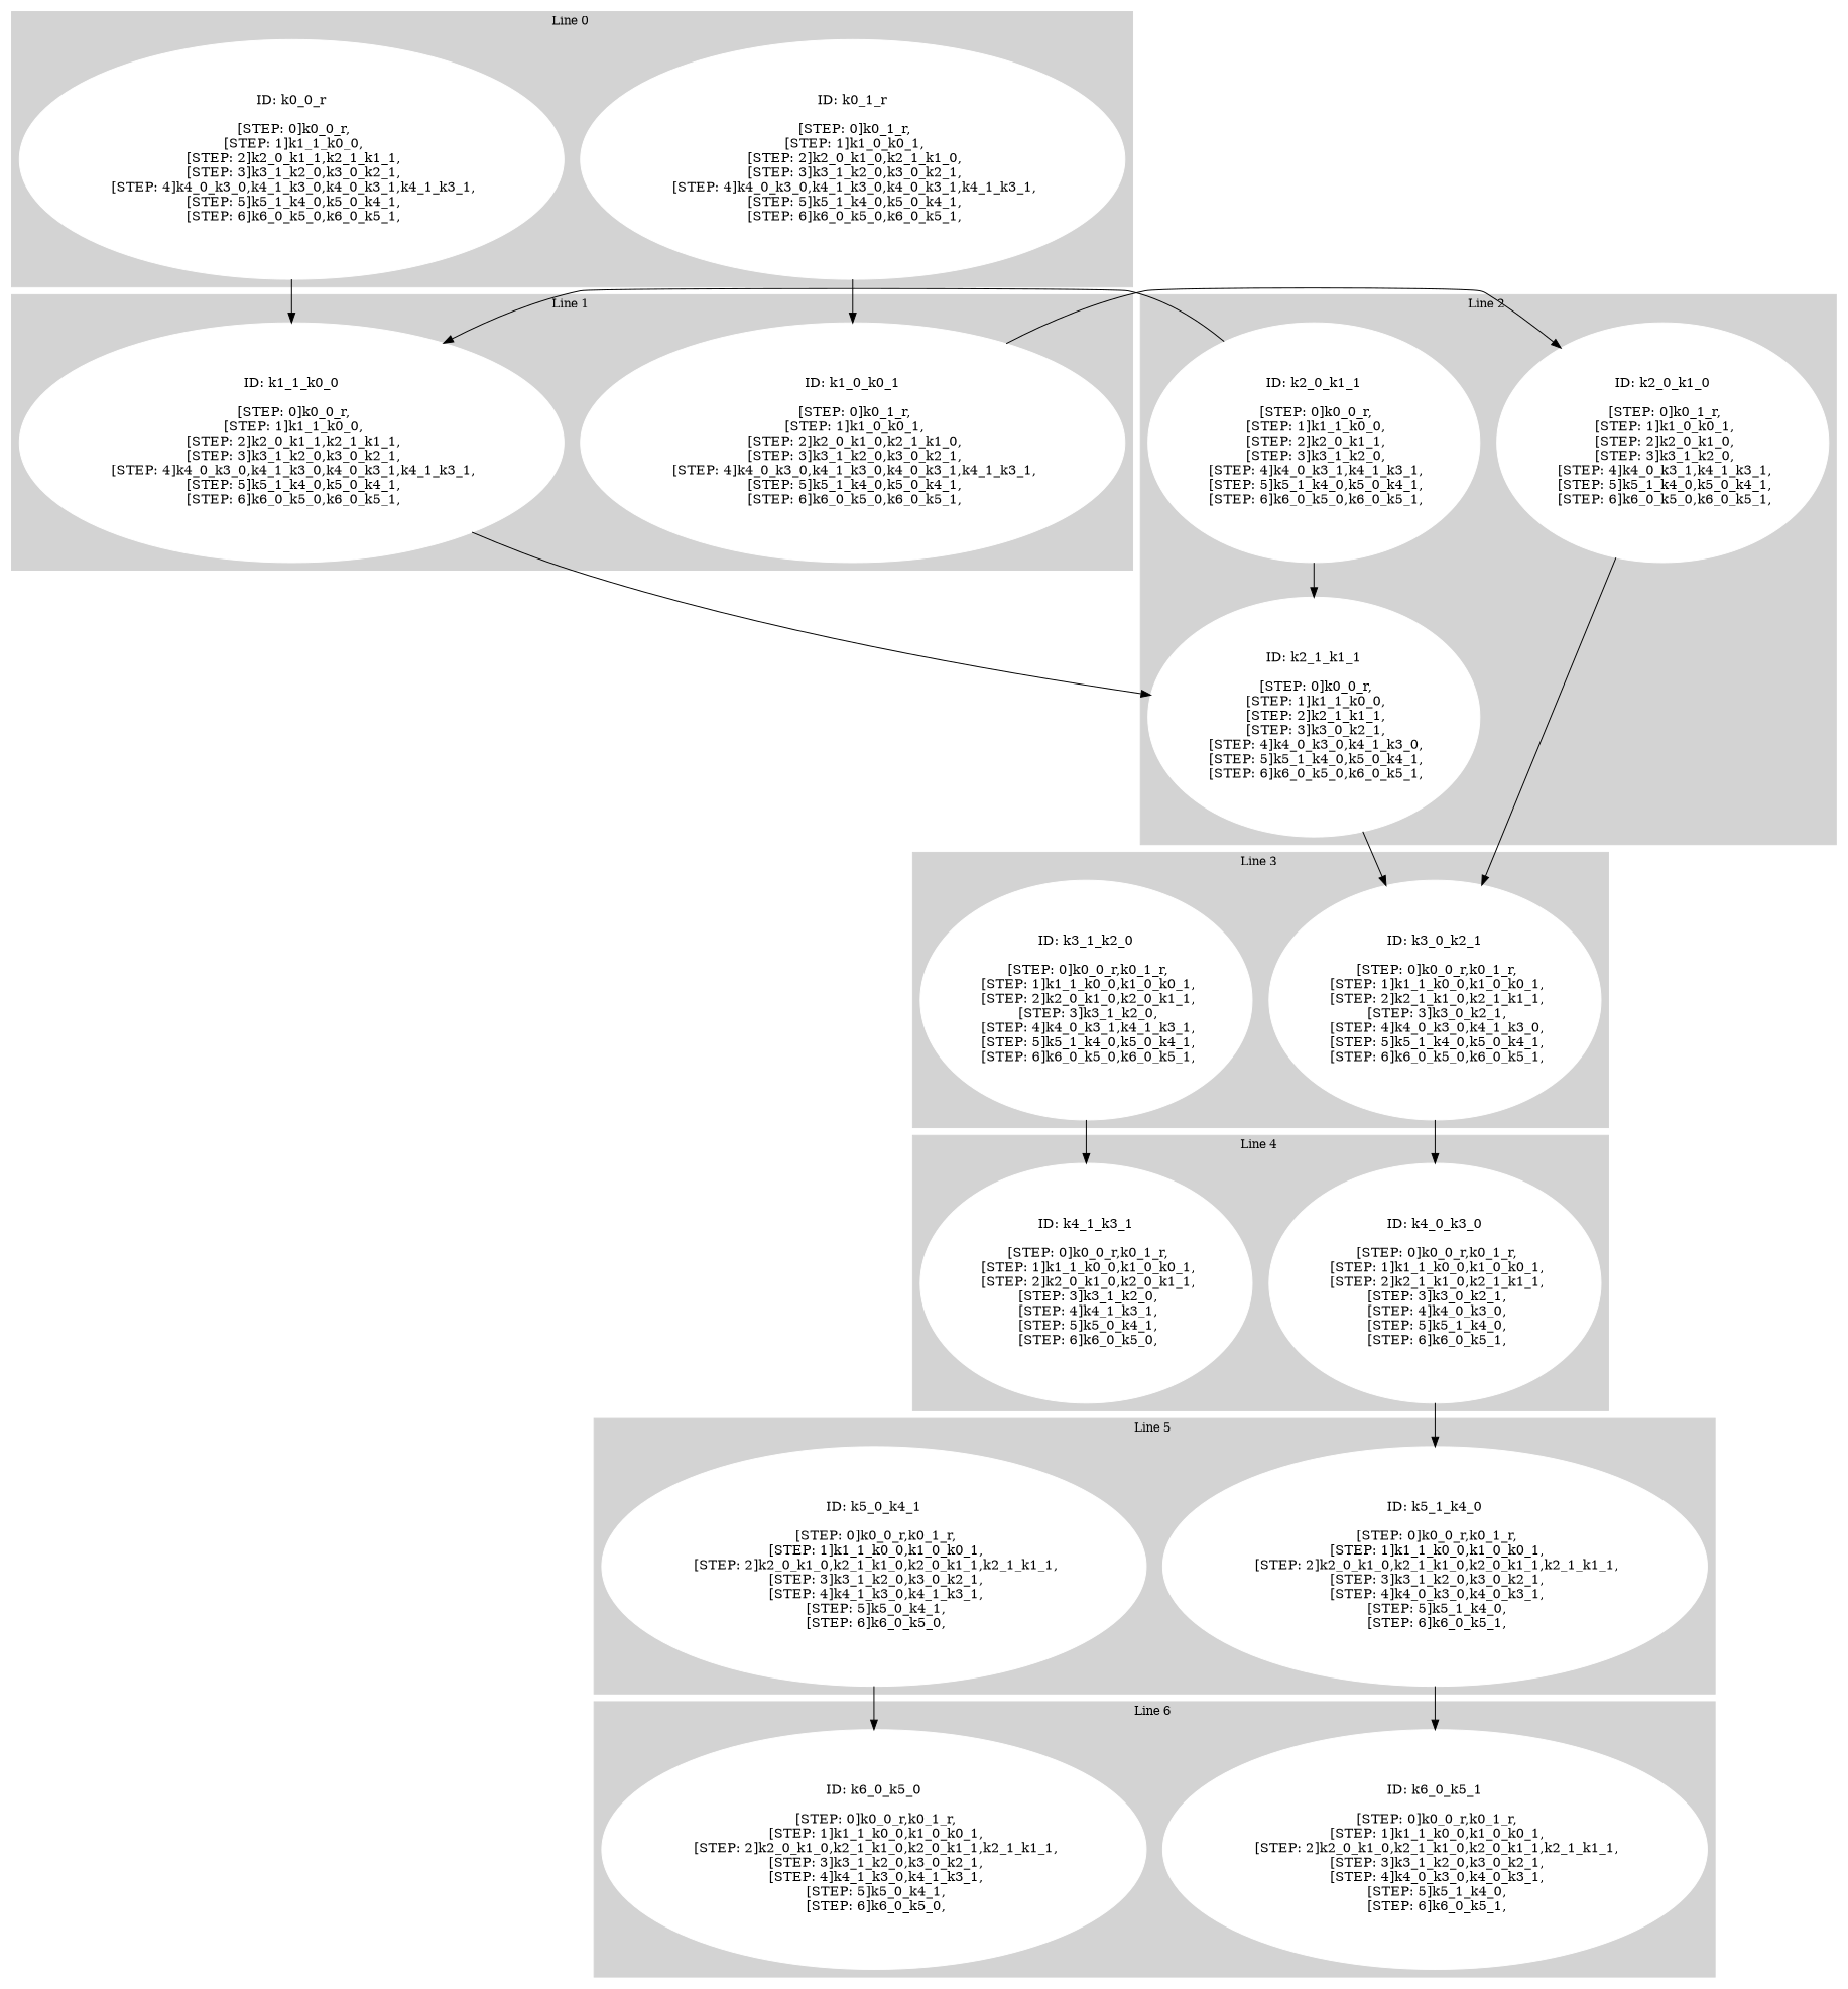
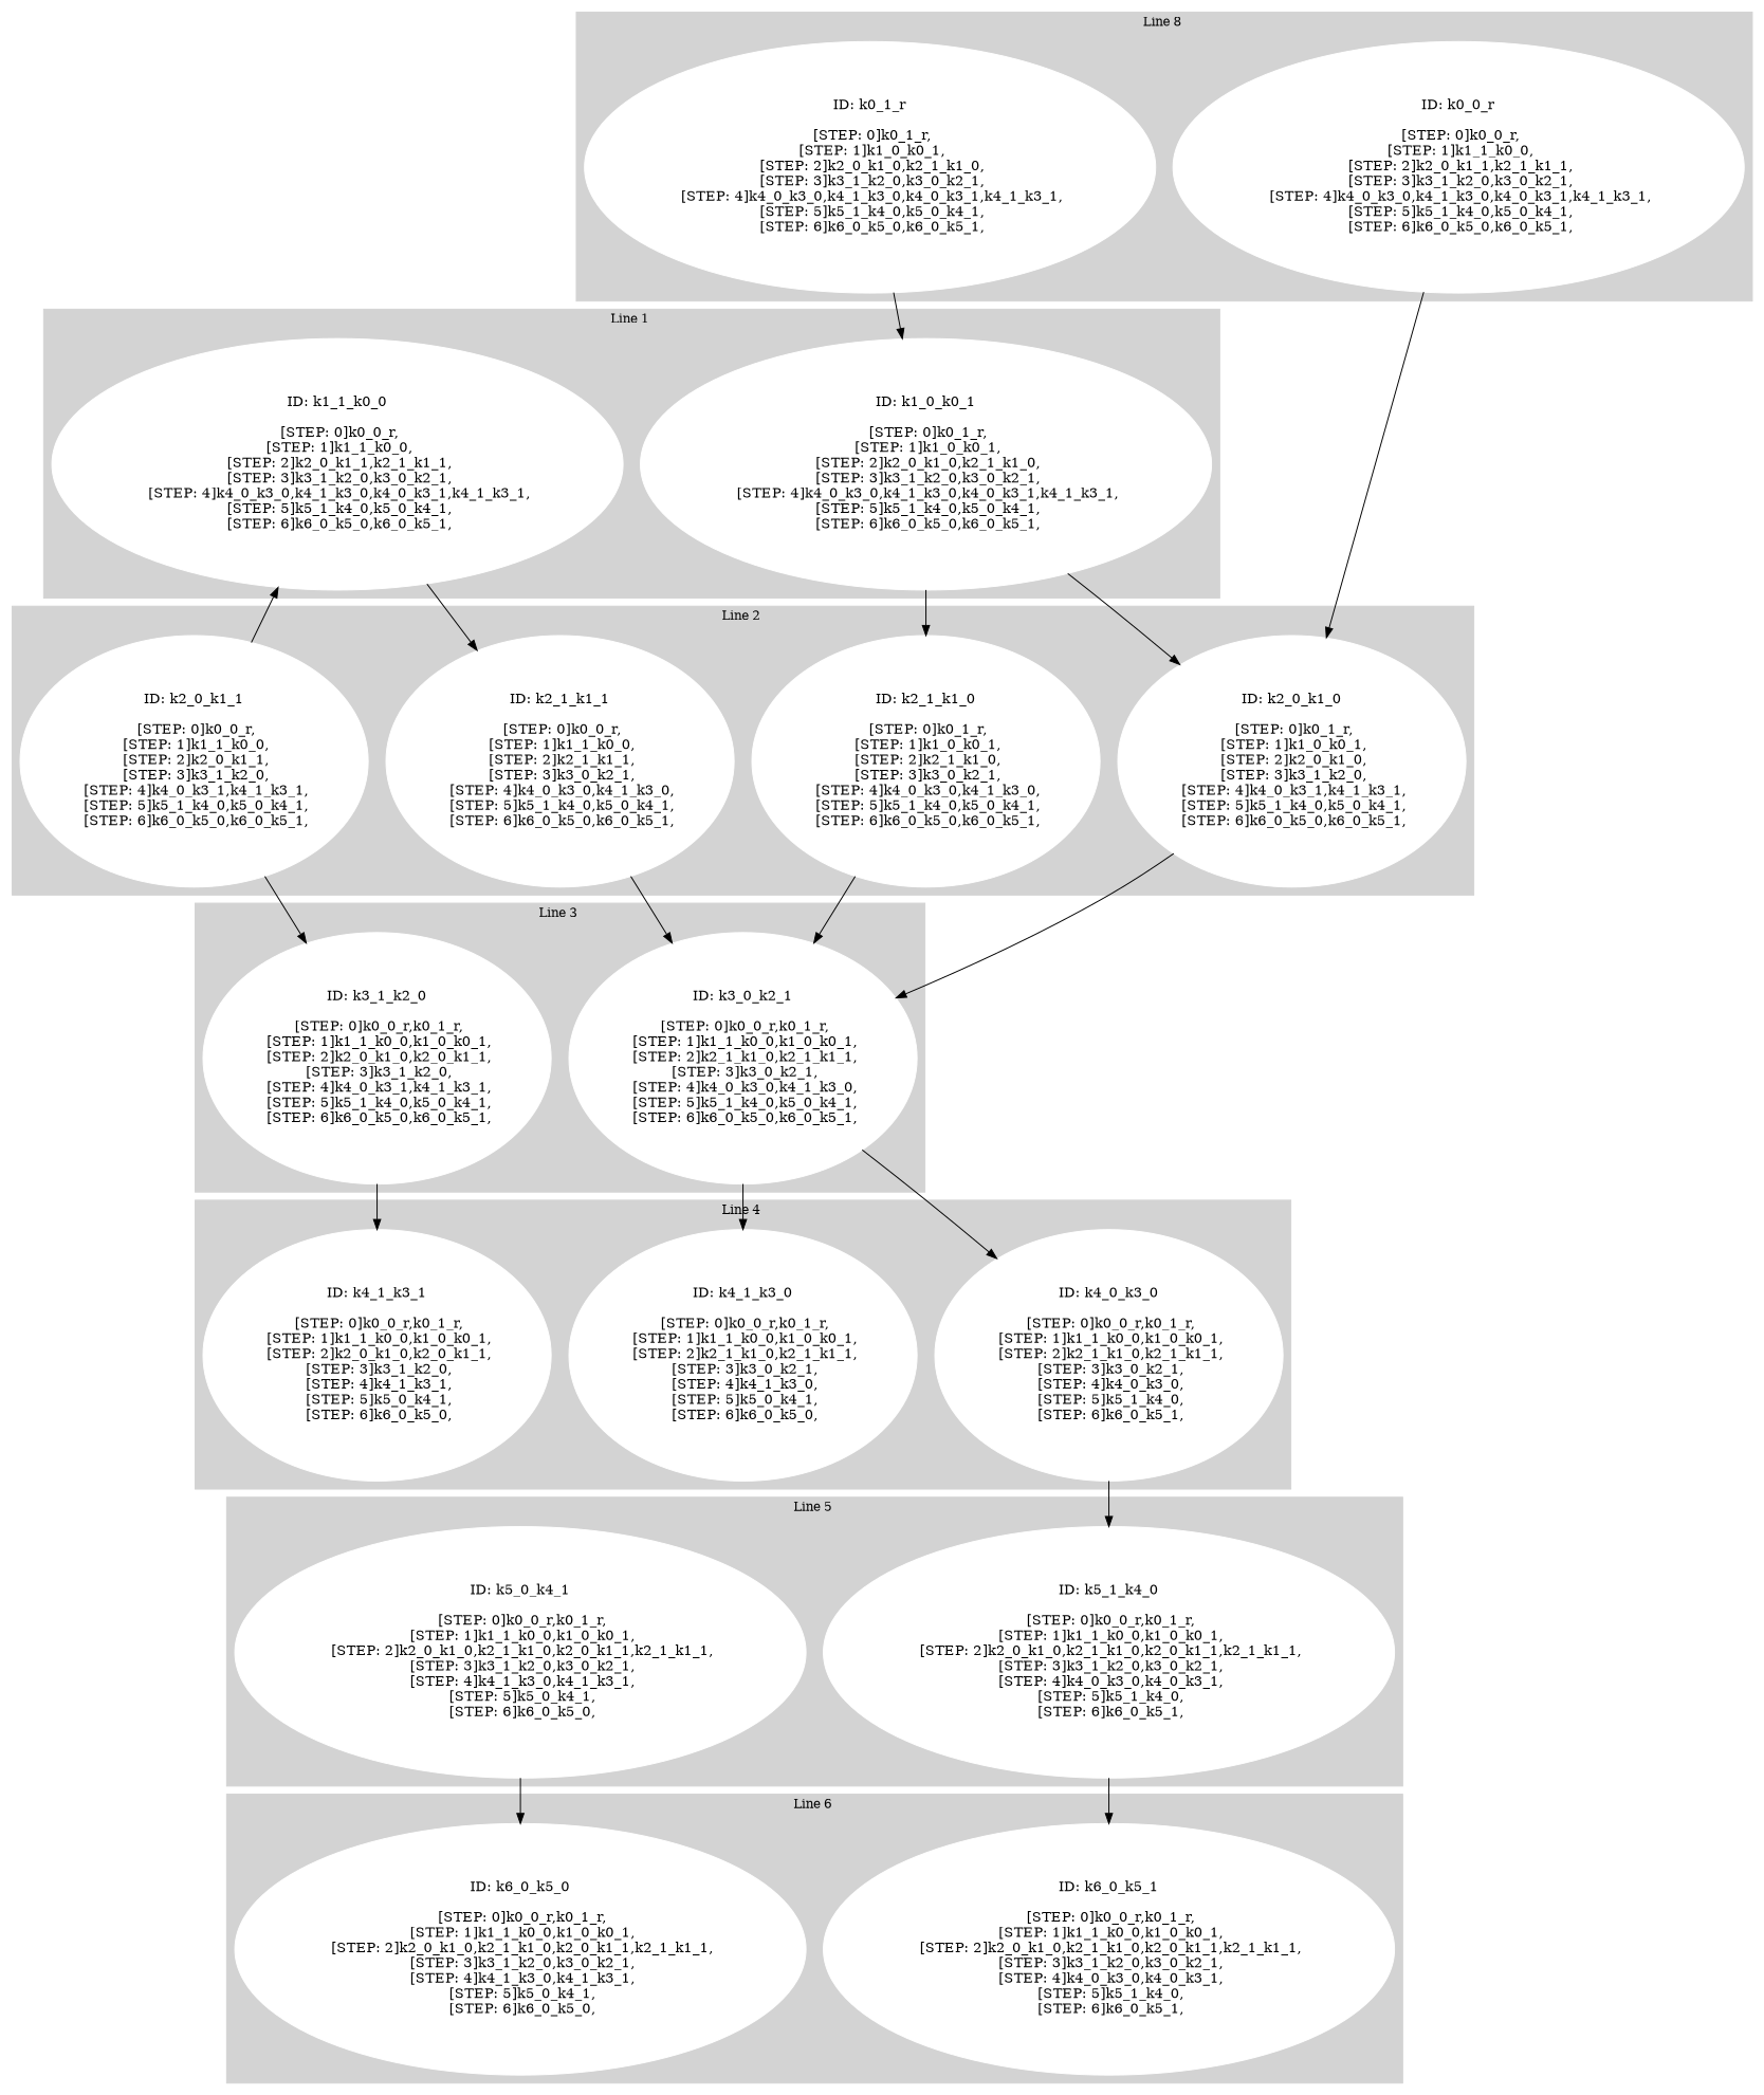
  digraph {
    compound="true "
    node [color=white style=filled]
    n1 [label=<<BR /> ID: k0_1_r <BR /> <BR /> [STEP: 0]k0_1_r,<BR /> [STEP: 1]k1_0_k0_1,<BR /> [STEP: 2]k2_0_k1_0,k2_1_k1_0,<BR /> [STEP: 3]k3_1_k2_0,k3_0_k2_1,<BR /> [STEP: 4]k4_0_k3_0,k4_1_k3_0,k4_0_k3_1,k4_1_k3_1,<BR /> [STEP: 5]k5_1_k4_0,k5_0_k4_1,<BR /> [STEP: 6]k6_0_k5_0,k6_0_k5_1,<BR /> >]
    n2 [label=<<BR /> ID: k0_0_r <BR /> <BR /> [STEP: 0]k0_0_r,<BR /> [STEP: 1]k1_1_k0_0,<BR /> [STEP: 2]k2_0_k1_1,k2_1_k1_1,<BR /> [STEP: 3]k3_1_k2_0,k3_0_k2_1,<BR /> [STEP: 4]k4_0_k3_0,k4_1_k3_0,k4_0_k3_1,k4_1_k3_1,<BR /> [STEP: 5]k5_1_k4_0,k5_0_k4_1,<BR /> [STEP: 6]k6_0_k5_0,k6_0_k5_1,<BR /> >]
    n3 [label=<<BR /> ID: k1_1_k0_0 <BR /> <BR /> [STEP: 0]k0_0_r,<BR /> [STEP: 1]k1_1_k0_0,<BR /> [STEP: 2]k2_0_k1_1,k2_1_k1_1,<BR /> [STEP: 3]k3_1_k2_0,k3_0_k2_1,<BR /> [STEP: 4]k4_0_k3_0,k4_1_k3_0,k4_0_k3_1,k4_1_k3_1,<BR /> [STEP: 5]k5_1_k4_0,k5_0_k4_1,<BR /> [STEP: 6]k6_0_k5_0,k6_0_k5_1,<BR /> >]
    n4 [label=<<BR /> ID: k1_0_k0_1 <BR /> <BR /> [STEP: 0]k0_1_r,<BR /> [STEP: 1]k1_0_k0_1,<BR /> [STEP: 2]k2_0_k1_0,k2_1_k1_0,<BR /> [STEP: 3]k3_1_k2_0,k3_0_k2_1,<BR /> [STEP: 4]k4_0_k3_0,k4_1_k3_0,k4_0_k3_1,k4_1_k3_1,<BR /> [STEP: 5]k5_1_k4_0,k5_0_k4_1,<BR /> [STEP: 6]k6_0_k5_0,k6_0_k5_1,<BR /> >]
    n5 [label=<<BR /> ID: k2_0_k1_1 <BR /> <BR /> [STEP: 0]k0_0_r,<BR /> [STEP: 1]k1_1_k0_0,<BR /> [STEP: 2]k2_0_k1_1,<BR /> [STEP: 3]k3_1_k2_0,<BR /> [STEP: 4]k4_0_k3_1,k4_1_k3_1,<BR /> [STEP: 5]k5_1_k4_0,k5_0_k4_1,<BR /> [STEP: 6]k6_0_k5_0,k6_0_k5_1,<BR /> >]
+   n6 [label=<<BR /> ID: k2_1_k1_0 <BR /> <BR /> [STEP: 0]k0_1_r,<BR /> [STEP: 1]k1_0_k0_1,<BR /> [STEP: 2]k2_1_k1_0,<BR /> [STEP: 3]k3_0_k2_1,<BR /> [STEP: 4]k4_0_k3_0,k4_1_k3_0,<BR /> [STEP: 5]k5_1_k4_0,k5_0_k4_1,<BR /> [STEP: 6]k6_0_k5_0,k6_0_k5_1,<BR /> >]
    n7 [label=<<BR /> ID: k2_0_k1_0 <BR /> <BR /> [STEP: 0]k0_1_r,<BR /> [STEP: 1]k1_0_k0_1,<BR /> [STEP: 2]k2_0_k1_0,<BR /> [STEP: 3]k3_1_k2_0,<BR /> [STEP: 4]k4_0_k3_1,k4_1_k3_1,<BR /> [STEP: 5]k5_1_k4_0,k5_0_k4_1,<BR /> [STEP: 6]k6_0_k5_0,k6_0_k5_1,<BR /> >]
    n8 [label=<<BR /> ID: k2_1_k1_1 <BR /> <BR /> [STEP: 0]k0_0_r,<BR /> [STEP: 1]k1_1_k0_0,<BR /> [STEP: 2]k2_1_k1_1,<BR /> [STEP: 3]k3_0_k2_1,<BR /> [STEP: 4]k4_0_k3_0,k4_1_k3_0,<BR /> [STEP: 5]k5_1_k4_0,k5_0_k4_1,<BR /> [STEP: 6]k6_0_k5_0,k6_0_k5_1,<BR /> >]
    n9 [label=<<BR /> ID: k3_0_k2_1 <BR /> <BR /> [STEP: 0]k0_0_r,k0_1_r,<BR /> [STEP: 1]k1_1_k0_0,k1_0_k0_1,<BR /> [STEP: 2]k2_1_k1_0,k2_1_k1_1,<BR /> [STEP: 3]k3_0_k2_1,<BR /> [STEP: 4]k4_0_k3_0,k4_1_k3_0,<BR /> [STEP: 5]k5_1_k4_0,k5_0_k4_1,<BR /> [STEP: 6]k6_0_k5_0,k6_0_k5_1,<BR /> >]
    n10 [label=<<BR /> ID: k3_1_k2_0 <BR /> <BR /> [STEP: 0]k0_0_r,k0_1_r,<BR /> [STEP: 1]k1_1_k0_0,k1_0_k0_1,<BR /> [STEP: 2]k2_0_k1_0,k2_0_k1_1,<BR /> [STEP: 3]k3_1_k2_0,<BR /> [STEP: 4]k4_0_k3_1,k4_1_k3_1,<BR /> [STEP: 5]k5_1_k4_0,k5_0_k4_1,<BR /> [STEP: 6]k6_0_k5_0,k6_0_k5_1,<BR /> >]
+   n11 [label=<<BR /> ID: k4_1_k3_0 <BR /> <BR /> [STEP: 0]k0_0_r,k0_1_r,<BR /> [STEP: 1]k1_1_k0_0,k1_0_k0_1,<BR /> [STEP: 2]k2_1_k1_0,k2_1_k1_1,<BR /> [STEP: 3]k3_0_k2_1,<BR /> [STEP: 4]k4_1_k3_0,<BR /> [STEP: 5]k5_0_k4_1,<BR /> [STEP: 6]k6_0_k5_0,<BR /> >]
    n12 [label=<<BR /> ID: k4_0_k3_0 <BR /> <BR /> [STEP: 0]k0_0_r,k0_1_r,<BR /> [STEP: 1]k1_1_k0_0,k1_0_k0_1,<BR /> [STEP: 2]k2_1_k1_0,k2_1_k1_1,<BR /> [STEP: 3]k3_0_k2_1,<BR /> [STEP: 4]k4_0_k3_0,<BR /> [STEP: 5]k5_1_k4_0,<BR /> [STEP: 6]k6_0_k5_1,<BR /> >]
    n13 [label=<<BR /> ID: k4_1_k3_1 <BR /> <BR /> [STEP: 0]k0_0_r,k0_1_r,<BR /> [STEP: 1]k1_1_k0_0,k1_0_k0_1,<BR /> [STEP: 2]k2_0_k1_0,k2_0_k1_1,<BR /> [STEP: 3]k3_1_k2_0,<BR /> [STEP: 4]k4_1_k3_1,<BR /> [STEP: 5]k5_0_k4_1,<BR /> [STEP: 6]k6_0_k5_0,<BR /> >]
    n14 [label=<<BR /> ID: k5_1_k4_0 <BR /> <BR /> [STEP: 0]k0_0_r,k0_1_r,<BR /> [STEP: 1]k1_1_k0_0,k1_0_k0_1,<BR /> [STEP: 2]k2_0_k1_0,k2_1_k1_0,k2_0_k1_1,k2_1_k1_1,<BR /> [STEP: 3]k3_1_k2_0,k3_0_k2_1,<BR /> [STEP: 4]k4_0_k3_0,k4_0_k3_1,<BR /> [STEP: 5]k5_1_k4_0,<BR /> [STEP: 6]k6_0_k5_1,<BR /> >]
    n15 [label=<<BR /> ID: k5_0_k4_1 <BR /> <BR /> [STEP: 0]k0_0_r,k0_1_r,<BR /> [STEP: 1]k1_1_k0_0,k1_0_k0_1,<BR /> [STEP: 2]k2_0_k1_0,k2_1_k1_0,k2_0_k1_1,k2_1_k1_1,<BR /> [STEP: 3]k3_1_k2_0,k3_0_k2_1,<BR /> [STEP: 4]k4_1_k3_0,k4_1_k3_1,<BR /> [STEP: 5]k5_0_k4_1,<BR /> [STEP: 6]k6_0_k5_0,<BR /> >]
    n16 [label=<<BR /> ID: k6_0_k5_0 <BR /> <BR /> [STEP: 0]k0_0_r,k0_1_r,<BR /> [STEP: 1]k1_1_k0_0,k1_0_k0_1,<BR /> [STEP: 2]k2_0_k1_0,k2_1_k1_0,k2_0_k1_1,k2_1_k1_1,<BR /> [STEP: 3]k3_1_k2_0,k3_0_k2_1,<BR /> [STEP: 4]k4_1_k3_0,k4_1_k3_1,<BR /> [STEP: 5]k5_0_k4_1,<BR /> [STEP: 6]k6_0_k5_0,<BR /> >]
    n17 [label=<<BR /> ID: k6_0_k5_1 <BR /> <BR /> [STEP: 0]k0_0_r,k0_1_r,<BR /> [STEP: 1]k1_1_k0_0,k1_0_k0_1,<BR /> [STEP: 2]k2_0_k1_0,k2_1_k1_0,k2_0_k1_1,k2_1_k1_1,<BR /> [STEP: 3]k3_1_k2_0,k3_0_k2_1,<BR /> [STEP: 4]k4_0_k3_0,k4_0_k3_1,<BR /> [STEP: 5]k5_1_k4_0,<BR /> [STEP: 6]k6_0_k5_1,<BR /> >]
    subgraph cluster_1 {
      color=lightgrey
      fontsize=12
-     label="Line 0 "
+     label="Line 8 "
      style=filled
      n1
      n2
    }
    subgraph cluster_2 {
      color=lightgrey
      fontsize=12
      label="Line 1 "
      style=filled
      n3
      n4
    }
    subgraph cluster_3 {
      color=lightgrey
      fontsize=12
      label="Line 2 "
      style=filled
      n5
+     n6
      n7
      n8
    }
    subgraph cluster_4 {
      color=lightgrey
      fontsize=12
      label="Line 3 "
      style=filled
      n9
      n10
    }
    subgraph cluster_5 {
      color=lightgrey
      fontsize=12
      label="Line 4 "
      style=filled
+     n11
      n12
      n13
    }
    subgraph cluster_6 {
      color=lightgrey
      fontsize=12
      label="Line 5 "
      style=filled
      n14
      n15
    }
    subgraph cluster_7 {
      color=lightgrey
      fontsize=12
      label="Line 6 "
      style=filled
      n16
      n17
    }
    n1 -> n4
-   n2 -> n3
+   n2 -> n7
    n3 -> n8
+   n4 -> n6
    n4 -> n7
    n5 -> n3
-   n5 -> n8
+   n5 -> n10
+   n6 -> n9
    n7 -> n9
    n8 -> n9
+   n9 -> n11
    n9 -> n12
    n10 -> n13
    n12 -> n14
    n14 -> n17
    n15 -> n16
  }
